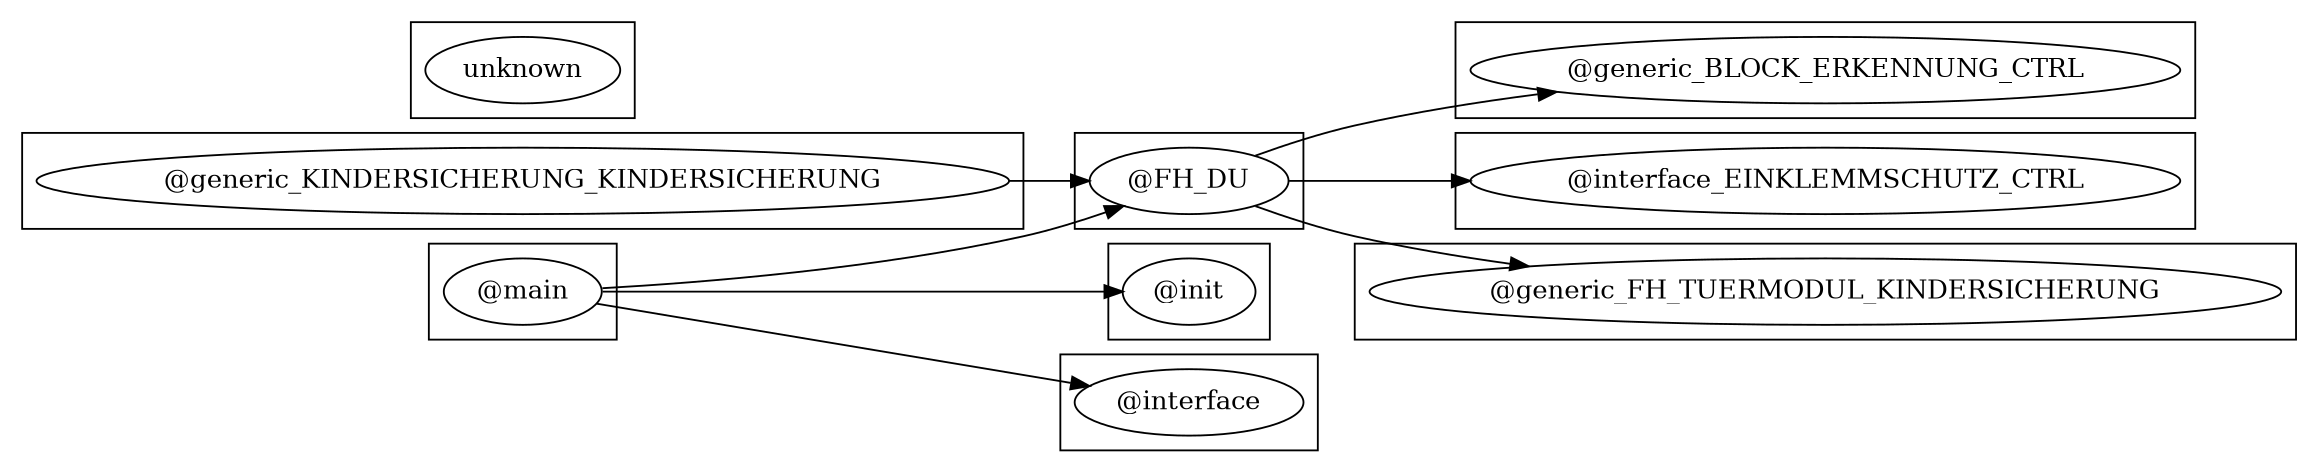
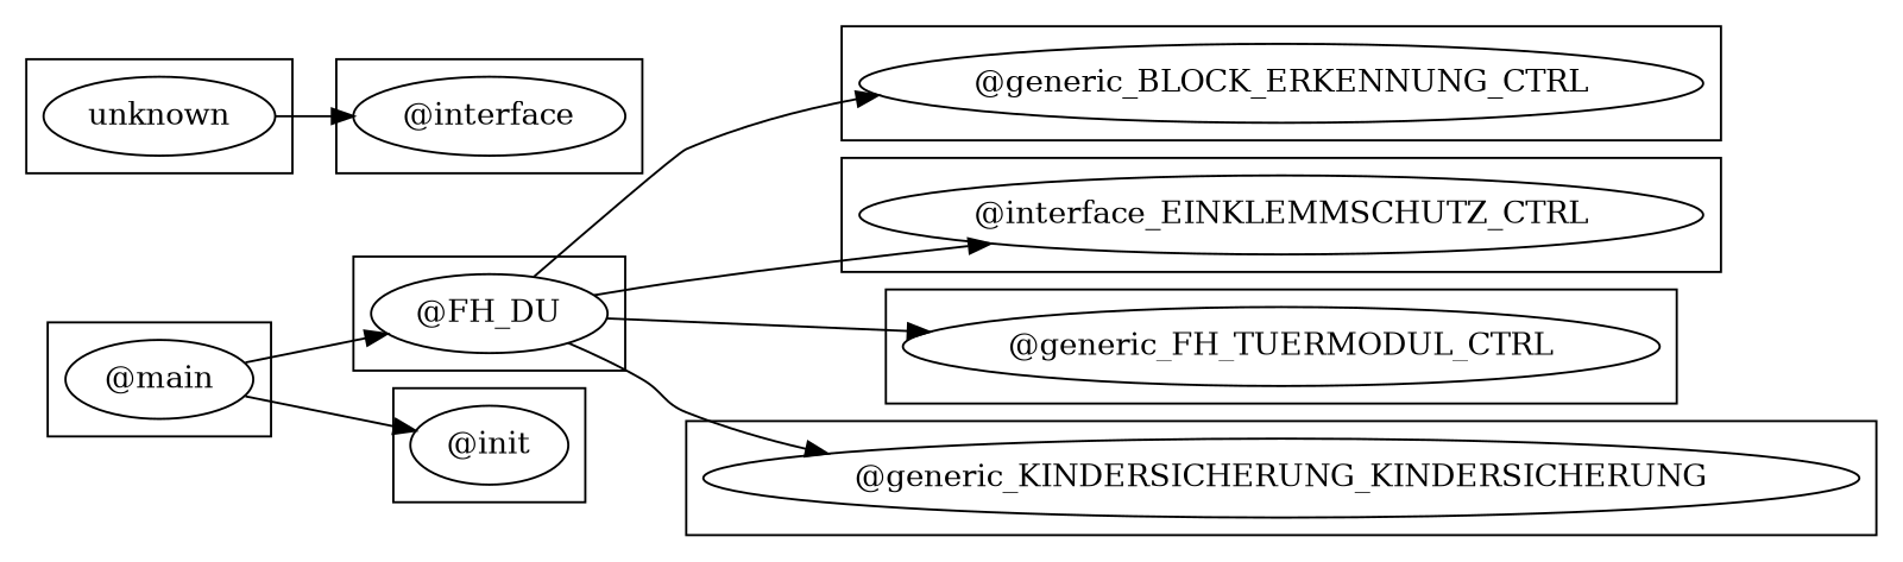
  digraph {
    rankdir=LR
    n1 [label="@main"]
    n2 [label="@FH_DU"]
    n3 [label="@generic_BLOCK_ERKENNUNG_CTRL"]
    n4 [label="@interface_EINKLEMMSCHUTZ_CTRL"]
-   n5 [label="@generic_FH_TUERMODUL_KINDERSICHERUNG"]
+   n5 [label="@generic_FH_TUERMODUL_CTRL"]
    n6 [label="@generic_KINDERSICHERUNG_KINDERSICHERUNG"]
    n7 [label="@init"]
    n8 [label="@interface"]
    n9 [label=unknown]
    subgraph cluster_1 {
      n1
    }
    subgraph cluster_2 {
      n2
    }
    subgraph cluster_3 {
      n3
    }
    subgraph cluster_4 {
      n4
    }
    subgraph cluster_5 {
      n5
    }
    subgraph cluster_6 {
      n6
    }
    subgraph cluster_7 {
      n7
    }
    subgraph cluster_8 {
      n8
    }
    subgraph cluster_9 {
      n9
    }
    n1 -> n2
    n1 -> n7
-   n1 -> n8
+   n9 -> n8
    n2 -> n3
    n2 -> n4
    n2 -> n5
-   n6 -> n2
+   n2 -> n6
  }
